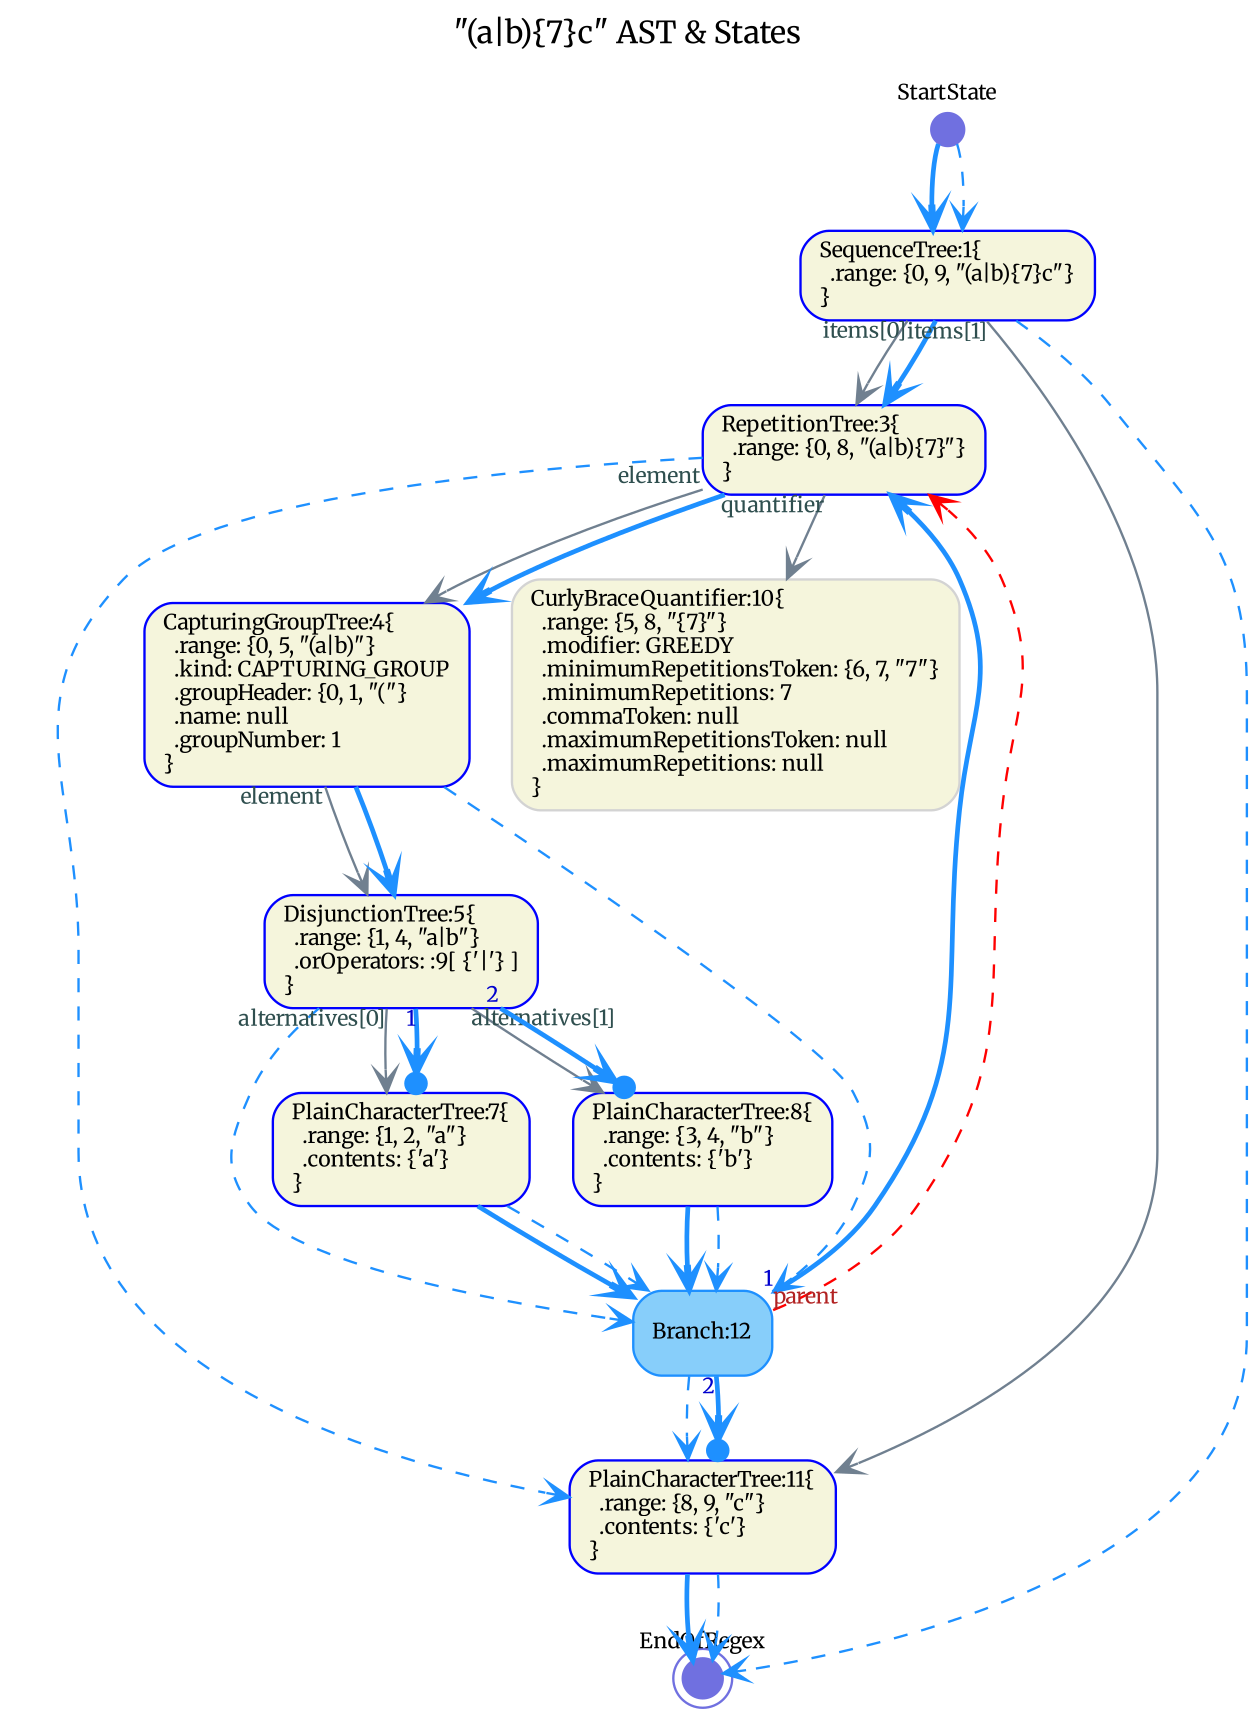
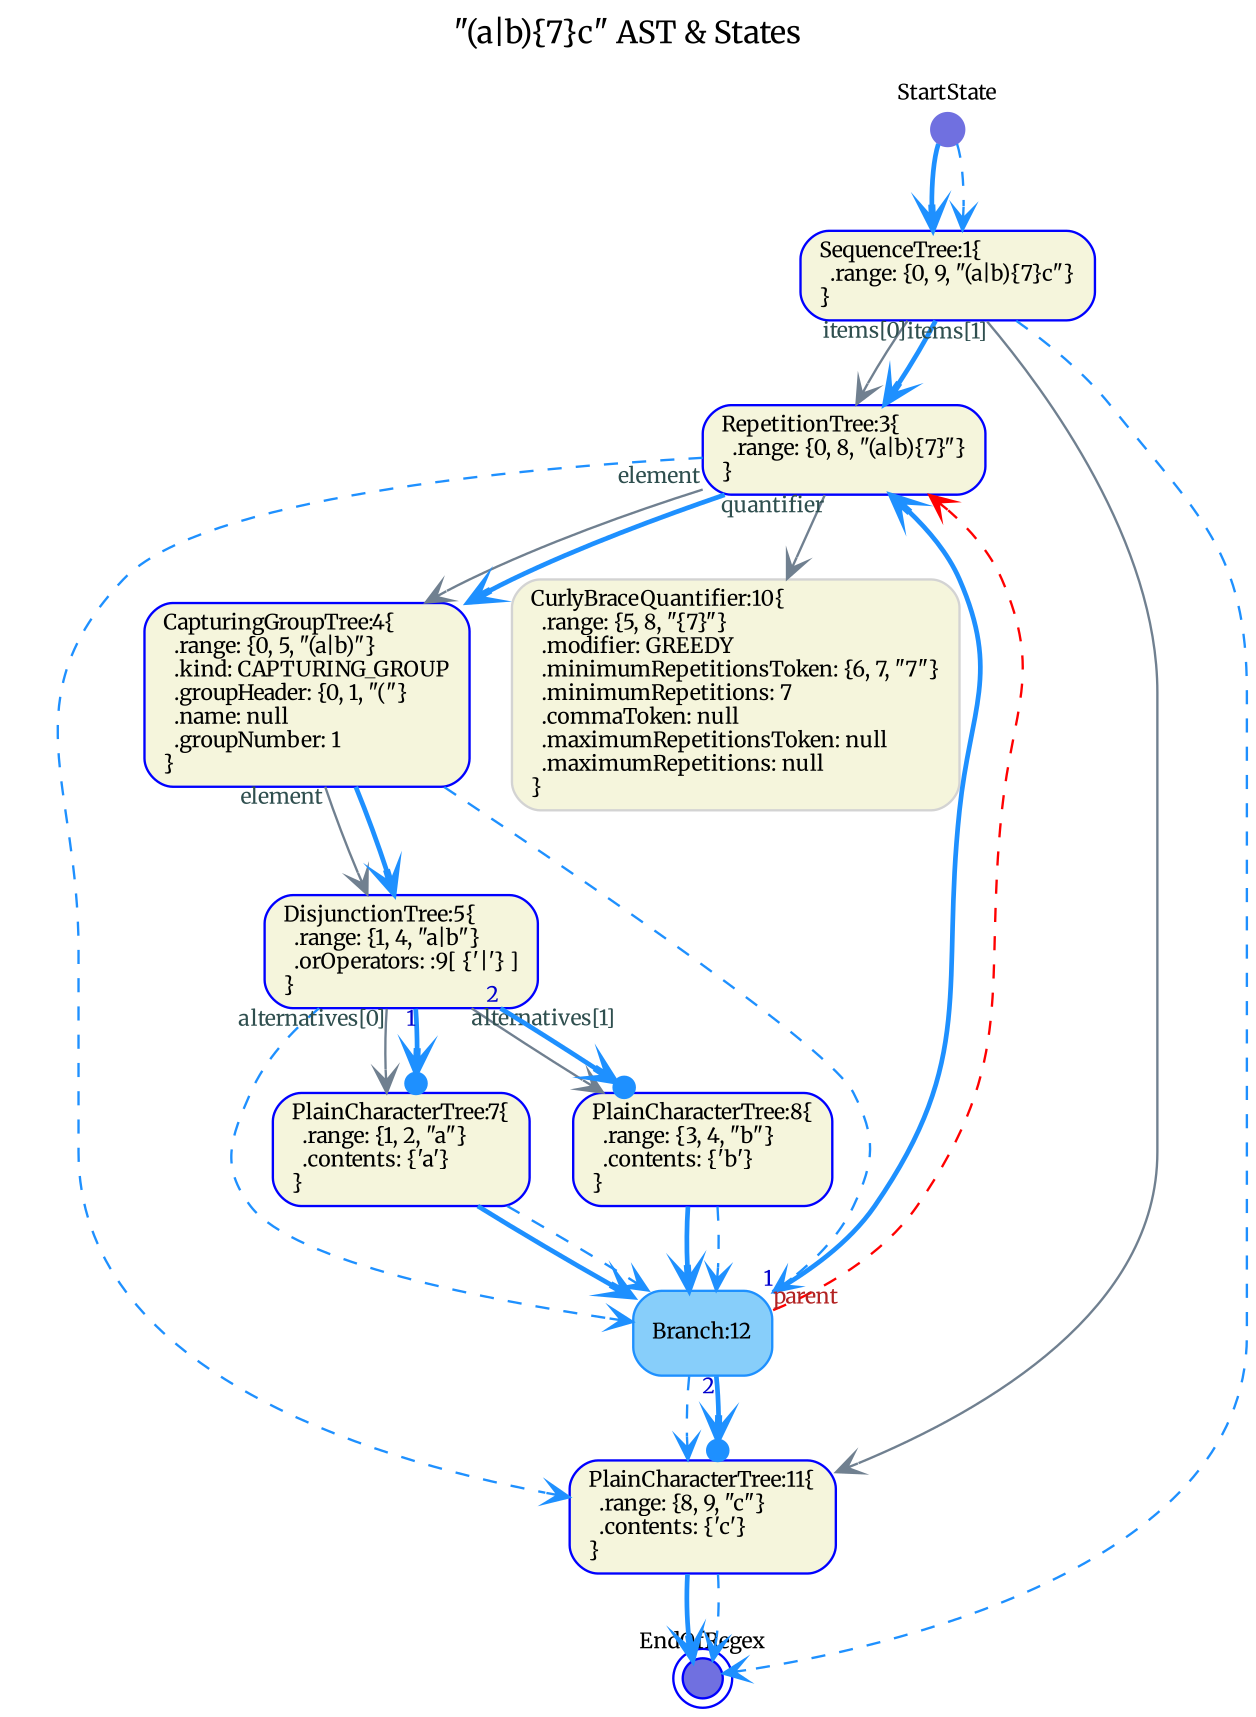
  digraph {
    fontname=Merriweather
    fontsize=13
    label="\"(a|b)\{7\}c\" AST & States"
    labelloc=t
    rankdir=TB
    node [color=Blue fillcolor=Beige fixedsize=false fontname=Merriweather fontsize=9 shape=box style="rounded,filled"]
    edge [arrowhead=vee arrowtail=none color=DodgerBlue dir=both fontcolor=MediumBlue fontname=Merriweather fontsize=9 style=bold]
    n1 [label="SequenceTree:1\{\l  .range: \{0, 9, \"(a|b)\{7\}c\"\}\l\}\l" width=0.75]
    n2 [label="RepetitionTree:3\{\l  .range: \{0, 8, \"(a|b)\{7\}\"\}\l\}\l" width=0.75]
    n3 [label="PlainCharacterTree:11\{\l  .range: \{8, 9, \"c\"\}\l  .contents: \{'c'\}\l\}\l" width=0.75]
-   n4 [color="#7070E0" fillcolor="#7070E0" fixedsize=true label="EndOfRegex\l\l\l\l" shape=doublecircle width=0.12]
+   n4 [fillcolor="#7070E0" fixedsize=true label="EndOfRegex\l\l\l\l" shape=doublecircle width=0.12]
    n5 [label="CapturingGroupTree:4\{\l  .range: \{0, 5, \"(a|b)\"\}\l  .kind: CAPTURING_GROUP\l  .groupHeader: \{0, 1, \"(\"\}\l  .name: null\l  .groupNumber: 1\l\}\l" width=0.75]
    n6 [color=LightGray label="CurlyBraceQuantifier:10\{\l  .range: \{5, 8, \"\{7\}\"\}\l  .modifier: GREEDY\l  .minimumRepetitionsToken: \{6, 7, \"7\"\}\l  .minimumRepetitions: 7\l  .commaToken: null\l  .maximumRepetitionsToken: null\l  .maximumRepetitions: null\l\}\l" width=0.75]
    n7 [label="DisjunctionTree:5\{\l  .range: \{1, 4, \"a|b\"\}\l  .orOperators: :9[ \{'|'\} ]\l\}\l" width=0.75]
    n8 [color=DodgerBlue fillcolor=LightSkyBlue label="Branch:12\l" width=0.75]
    n9 [label="PlainCharacterTree:7\{\l  .range: \{1, 2, \"a\"\}\l  .contents: \{'a'\}\l\}\l" width=0.75]
    n10 [label="PlainCharacterTree:8\{\l  .range: \{3, 4, \"b\"\}\l  .contents: \{'b'\}\l\}\l" width=0.75]
    n11 [color="#7070E0" fillcolor="#7070E0" fixedsize=true label="StartState\l\l\l\l" shape=circle width=0.20]
    n1 -> n2 [color=SlateGray fontcolor=DarkSlateGray style=solid taillabel="items[0]"]
    n1 -> n2
    n1 -> n3 [color=SlateGray fontcolor=DarkSlateGray style=solid taillabel="items[1]"]
    n1 -> n4 [style=dashed]
    n2 -> n3 [style=dashed]
    n2 -> n5 [color=SlateGray fontcolor=DarkSlateGray style=solid taillabel=element]
    n2 -> n5
    n2 -> n6 [color=SlateGray fontcolor=DarkSlateGray style=solid taillabel=quantifier]
    n3 -> n4
    n3 -> n4 [style=dashed]
    n5 -> n7 [color=SlateGray fontcolor=DarkSlateGray style=solid taillabel=element]
    n5 -> n7
    n5 -> n8 [style=dashed]
    n7 -> n8 [style=dashed]
    n7 -> n9 [color=SlateGray fontcolor=DarkSlateGray style=solid taillabel="alternatives[0]"]
    n7 -> n9 [arrowhead=dotvee taillabel=1]
    n7 -> n10 [color=SlateGray fontcolor=DarkSlateGray style=solid taillabel="alternatives[1]"]
    n7 -> n10 [arrowhead=dotvee taillabel=2]
    n8 -> n2 [taillabel=1]
    n8 -> n2 [color=Red fontcolor=Firebrick style=dashed taillabel=parent]
    n8 -> n3 [style=dashed]
    n8 -> n3 [arrowhead=dotvee taillabel=2]
    n9 -> n8
    n9 -> n8 [style=dashed]
    n10 -> n8
    n10 -> n8 [style=dashed]
    n11 -> n1
    n11 -> n1 [style=dashed]
  }
